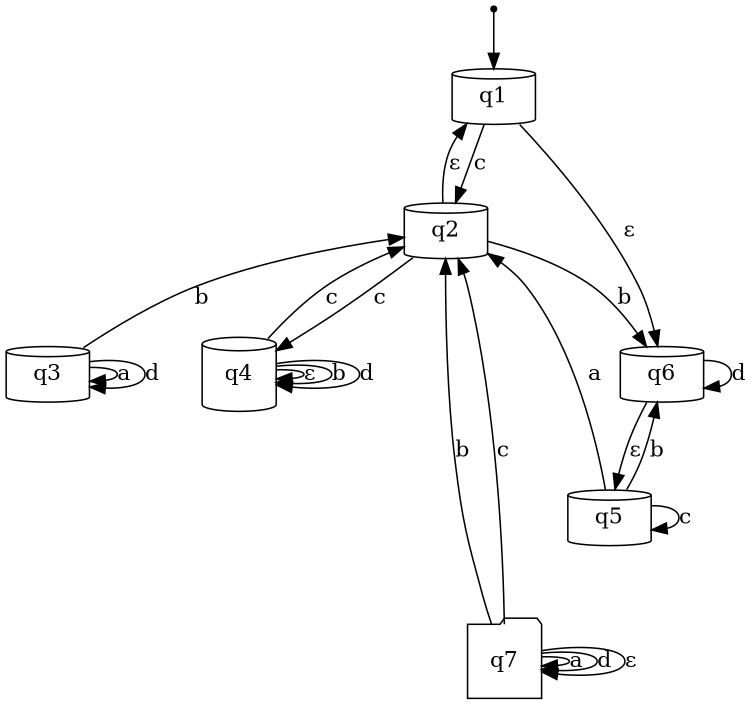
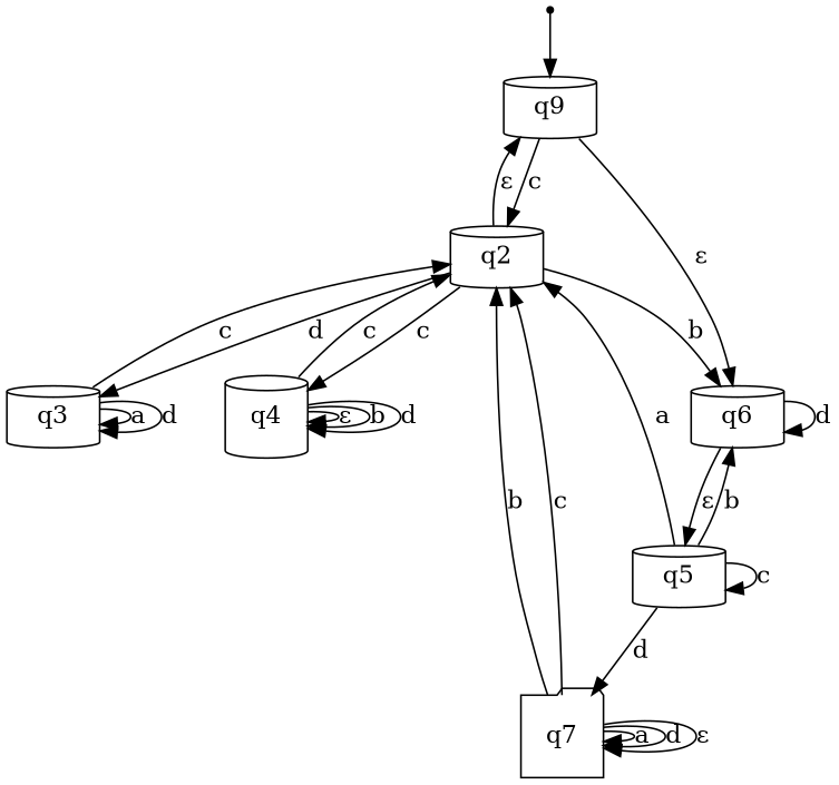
  digraph {
    node [shape=cylinder]
-   q1 [height=0.5 width=0.75]
+   q1 [height=0.5 width=0.75 label=q9]
    q2 [height=0.5 width=0.75]
    q6 [height=0.5 width=0.75]
    q3 [height=0.5 width=0.75]
    q4 [height=0.67017 width=0.67017]
    q5 [height=0.5 width=0.75]
    q7 [height=0.67017 shape=folder width=0.67017]
    initial [height=0.05 shape=point width=0.05]
    q1 -> q2 [label=c]
    q1 -> q6 [label="ε"]
    q2 -> q1 [label="ε"]
    q2 -> q6 [label=b]
+   q2 -> q3 [label=d]
    q2 -> q4 [label=c]
    q6 -> q6 [label=d]
    q6 -> q5 [label="ε"]
-   q3 -> q2 [label=b]
+   q3 -> q2 [label=c]
    q3 -> q3 [label=a]
    q3 -> q3 [label=d]
    q4 -> q2 [label=c]
    q4 -> q4 [label="ε"]
    q4 -> q4 [label=b]
    q4 -> q4 [label=d]
    q5 -> q2 [label=a]
    q5 -> q6 [label=b]
    q5 -> q5 [label=c]
+   q5 -> q7 [label=d]
    q7 -> q2 [label=b]
    q7 -> q2 [label=c]
    q7 -> q7 [label=a]
    q7 -> q7 [label=d]
    q7 -> q7 [label="ε"]
    initial -> q1
  }
